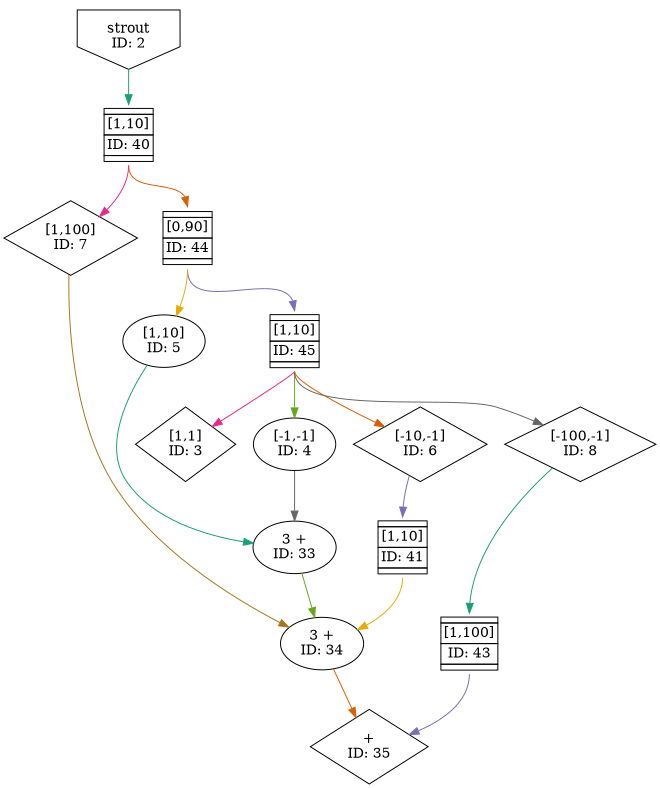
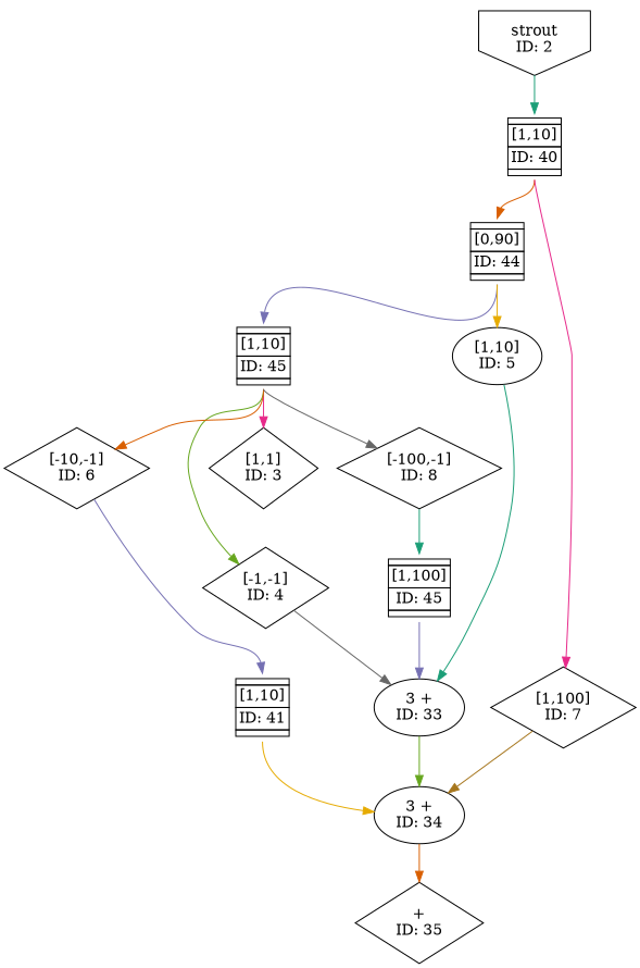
  digraph {
    node [shape=diamond]
    edge [color="/dark28/1" photon_data="EDGE,SrcNode:45,SrcNodePort:output" tailport=s]
    n1 [label="strout\nID: 2" shape=invhouse]
    n2 [label=<<TABLE BORDER="0" CELLSPACING="0" CELLBORDER="1"> <TR><TD></TD></TR><TR><TD>[1,10]</TD></TR><TR><TD>ID: 40</TD></TR> <TR><TD></TD></TR> </TABLE>> shape=plaintext]
    n3 [label=<<TABLE BORDER="0" CELLSPACING="0" CELLBORDER="1"> <TR><TD></TD></TR><TR><TD>[0,90]</TD></TR><TR><TD>ID: 44</TD></TR> <TR><TD></TD></TR> </TABLE>> shape=plaintext]
    n4 [label="[1,100]\nID: 7"]
    n5 [label=<<TABLE BORDER="0" CELLSPACING="0" CELLBORDER="1"> <TR><TD></TD></TR><TR><TD>[1,10]</TD></TR><TR><TD>ID: 45</TD></TR> <TR><TD></TD></TR> </TABLE>> shape=plaintext]
    n6 [label="[1,10]\nID: 5" shape=ellipse]
    n7 [label="3 +\nID: 34" shape=""]
    n8 [label="[1,1]\nID: 3"]
-   n9 [label="[-1,-1]\nID: 4" shape=ellipse]
+   n9 [label="[-1,-1]\nID: 4"]
    n10 [label="[-10,-1]\nID: 6"]
    n11 [label="[-100,-1]\nID: 8"]
    n12 [label="3 +\nID: 33" shape=""]
    n13 [label=<<TABLE BORDER="0" CELLSPACING="0" CELLBORDER="1"> <TR><TD></TD></TR><TR><TD>[1,10]</TD></TR><TR><TD>ID: 41</TD></TR> <TR><TD></TD></TR> </TABLE>> shape=plaintext]
-   n14 [label=<<TABLE BORDER="0" CELLSPACING="0" CELLBORDER="1"> <TR><TD></TD></TR><TR><TD>[1,100]</TD></TR><TR><TD>ID: 43</TD></TR> <TR><TD></TD></TR> </TABLE>> shape=plaintext]
+   n14 [label=<<TABLE BORDER="0" CELLSPACING="0" CELLBORDER="1"> <TR><TD></TD></TR><TR><TD>[1,100]</TD></TR><TR><TD>ID: 45</TD></TR> <TR><TD></TD></TR> </TABLE>> shape=plaintext]
    n15 [label="+\nID: 35"]
    n1 -> n2 [headport=n photon_data="EDGE,SrcNode:2,SrcNodePort:data" tailport=""]
    n2 -> n3 [color="/dark28/2" headport=n photon_data="EDGE,SrcNode:40,SrcNodePort:output"]
    n2 -> n4 [color="/dark28/4" photon_data="EDGE,SrcNode:40,SrcNodePort:output"]
    n3 -> n5 [color="/dark28/3" headport=n photon_data="EDGE,SrcNode:44,SrcNodePort:output"]
    n3 -> n6 [color="/dark28/6" photon_data="EDGE,SrcNode:44,SrcNodePort:output"]
    n4 -> n7 [color="/dark28/7" photon_data="EDGE,SrcNode:7,SrcNodePort:output" tailport=""]
    n5 -> n8 [color="/dark28/4"]
    n5 -> n9 [color="/dark28/5"]
    n5 -> n10 [color="/dark28/2"]
    n5 -> n11 [color="/dark28/8"]
    n6 -> n12 [photon_data="EDGE,SrcNode:5,SrcNodePort:output" tailport=""]
    n7 -> n15 [color="/dark28/2" photon_data="EDGE,SrcNode:34,SrcNodePort:result" tailport=""]
    n9 -> n12 [color="/dark28/8" photon_data="EDGE,SrcNode:4,SrcNodePort:output" tailport=""]
    n10 -> n13 [color="/dark28/3" headport=n photon_data="EDGE,SrcNode:6,SrcNodePort:output" tailport=""]
    n11 -> n14 [headport=n photon_data="EDGE,SrcNode:8,SrcNodePort:output" tailport=""]
    n12 -> n7 [color="/dark28/5" photon_data="EDGE,SrcNode:33,SrcNodePort:result" tailport=""]
    n13 -> n7 [color="/dark28/6" photon_data="EDGE,SrcNode:41,SrcNodePort:output"]
-   n14 -> n15 [color="/dark28/3" photon_data="EDGE,SrcNode:43,SrcNodePort:output"]
+   n14 -> n12 [color="/dark28/3" photon_data="EDGE,SrcNode:43,SrcNodePort:output"]
  }
